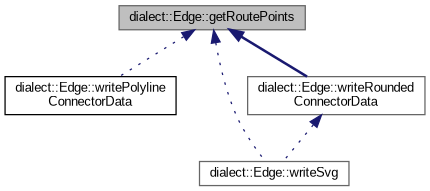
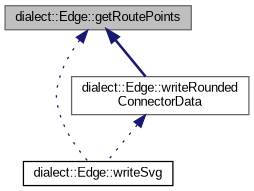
  digraph {
    fontname="Liberation Sans"
    rankdir=TB
    node [color=gray40 fillcolor=white fontname="Liberation Sans" fontsize=10 shape=record style=filled]
    edge [color=midnightblue dir=back fontname="Liberation Sans" fontsize=10 labelfontname=Helvetica labelfontsize=10 style=dotted]
    n1 [fillcolor=grey75 fontcolor=black height=0.2 label="dialect::Edge::getRoutePoints" width=0.4]
-   n2 [color=black height=0.2 label="dialect::Edge::writePolyline\lConnectorData" width=0.4]
-   n3 [height=0.2 label="dialect::Edge::writeSvg" width=0.4]
+   n3 [color=black height=0.2 label="dialect::Edge::writeSvg" width=0.4]
    n4 [height=0.2 label="dialect::Edge::writeRounded\lConnectorData" width=0.4]
-   n1 -> n2
    n1 -> n3
    n1 -> n4 [style=bold]
    n4 -> n3
  }
